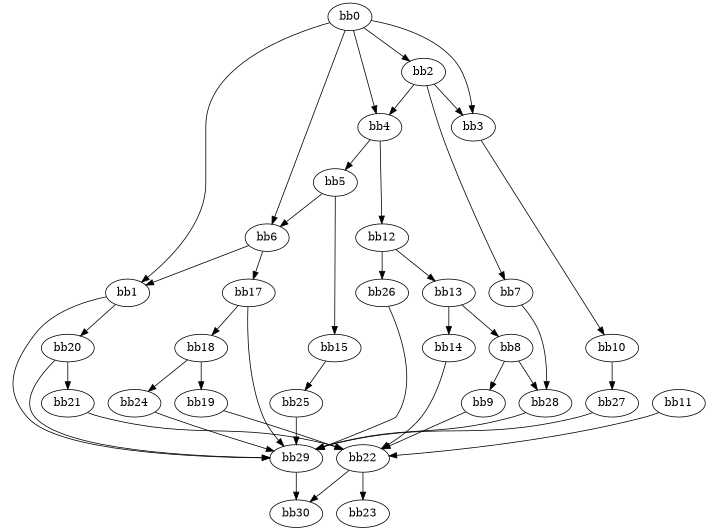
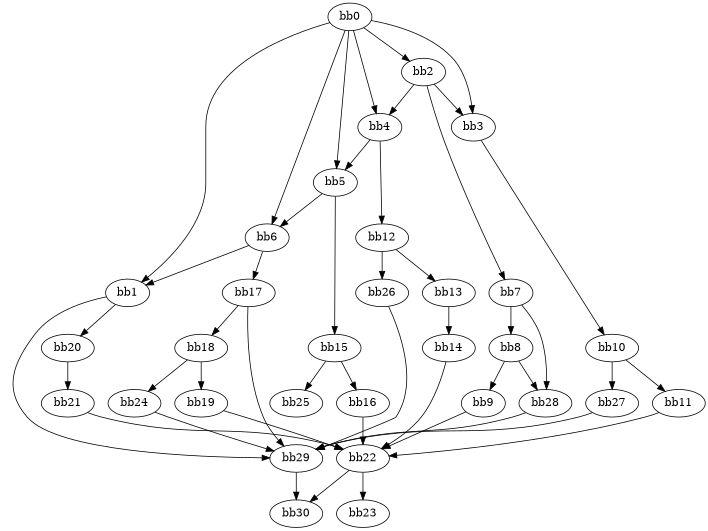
  digraph {
    n1 [label="bb0\l"]
    n2 [label="bb1\l"]
    n3 [label="bb2\l"]
    n4 [label="bb3\l"]
    n5 [label="bb4\l"]
    n6 [label="bb5\l"]
    n7 [label="bb6\l"]
    n8 [label="bb20\l"]
    n9 [label="bb29\l"]
    n10 [label="bb7\l"]
    n11 [label="bb10\l"]
    n12 [label="bb12\l"]
    n13 [label="bb15\l"]
    n14 [label="bb17\l"]
    n15 [label="bb21\l"]
    n16 [label="bb30\l"]
    n17 [label="bb8\l"]
    n18 [label="bb28\l"]
    n19 [label="bb11\l"]
    n20 [label="bb27\l"]
    n21 [label="bb13\l"]
    n22 [label="bb26\l"]
+   n23 [label="bb16\l"]
    n24 [label="bb25\l"]
    n25 [label="bb18\l"]
    n26 [label="bb9\l"]
    n27 [label="bb22\l"]
    n28 [label="bb23\l"]
    n29 [label="bb14\l"]
    n30 [label="bb19\l"]
    n31 [label="bb24\l"]
    n1 -> n2
    n1 -> n3
    n1 -> n4
    n1 -> n5
+   n1 -> n6
    n1 -> n7
    n2 -> n8
    n2 -> n9
    n3 -> n4
    n3 -> n5
    n3 -> n10
    n4 -> n11
    n5 -> n6
    n5 -> n12
    n6 -> n7
    n6 -> n13
    n7 -> n2
    n7 -> n14
-   n8 -> n9
    n8 -> n15
    n9 -> n16
-   n21 -> n17
+   n10 -> n17
    n10 -> n18
+   n11 -> n19
    n11 -> n20
    n12 -> n21
    n12 -> n22
+   n13 -> n23
    n13 -> n24
    n14 -> n9
    n14 -> n25
    n15 -> n27
    n17 -> n18
    n17 -> n26
    n18 -> n9
    n19 -> n27
    n20 -> n9
    n21 -> n29
    n22 -> n9
-   n24 -> n9
+   n23 -> n27
    n25 -> n30
    n25 -> n31
    n26 -> n27
    n27 -> n16
    n27 -> n28
    n29 -> n27
    n30 -> n27
    n31 -> n9
  }
